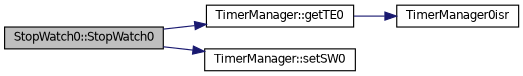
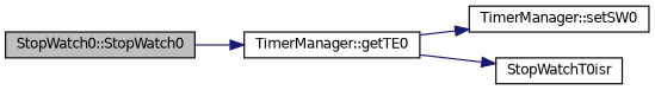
  digraph {
    rankdir=LR
    node [color=black fillcolor=white fontname=Helvetica fontsize=10 shape=record style=filled]
    edge [color=midnightblue fontname=Helvetica fontsize=10 labelfontname=Helvetica labelfontsize=10 style=solid]
    n1 [fillcolor=grey75 fontcolor=black height=0.2 label="StopWatch0::StopWatch0" width=0.4]
    n2 [height=0.2 label="TimerManager::getTE0" width=0.4]
    n3 [height=0.2 label="TimerManager::setSW0" width=0.4]
-   n4 [height=0.2 label=TimerManager0isr width=0.4]
+   n4 [height=0.2 label=StopWatchT0isr width=0.4]
    n1 -> n2
-   n1 -> n3
+   n2 -> n3
    n2 -> n4
  }
